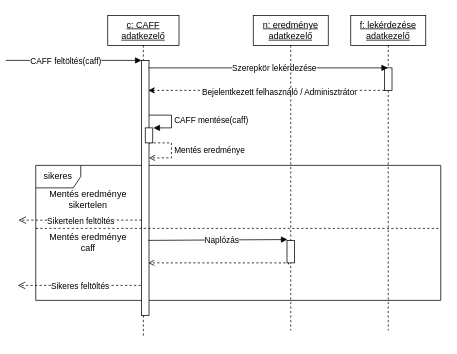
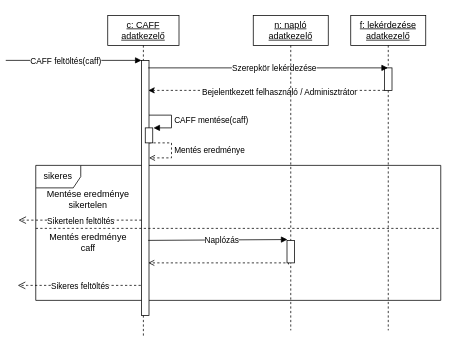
  <mxCell id="0" />
  <mxCell id="1" parent="0" />
  <mxCell id="2" value="sikeres" style="shape=umlFrame;whiteSpace=wrap;html=1;" parent="1" vertex="1"><mxGeometry x="44" y="220" width="540" height="180" as="geometry" /></mxCell>
  <mxCell id="3" value="&lt;u&gt;f: lekérdezése&lt;br&gt;adatkezelő&lt;/u&gt;" style="shape=umlLifeline;perimeter=lifelinePerimeter;whiteSpace=wrap;html=1;container=1;collapsible=0;recursiveResize=0;outlineConnect=0;" parent="1" vertex="1"><mxGeometry x="464" y="20" width="100" height="420" as="geometry" /></mxCell>
  <mxCell id="4" value="" style="html=1;points=[];perimeter=orthogonalPerimeter;" parent="3" vertex="1"><mxGeometry x="45" y="70" width="10" height="30" as="geometry" /></mxCell>
  <mxCell id="5" style="edgeStyle=orthogonalEdgeStyle;rounded=0;orthogonalLoop=1;jettySize=auto;html=1;dashed=1;exitX=0.2;exitY=1.067;exitDx=0;exitDy=0;exitPerimeter=0;endArrow=open;endFill=0;" parent="3" source="21" edge="1"><mxGeometry relative="1" as="geometry"><mxPoint x="-270" y="330" as="targetPoint" /><Array as="points"><mxPoint x="-83" y="330" /></Array><mxPoint x="45" y="330" as="sourcePoint" /></mxGeometry></mxCell>
  <mxCell id="6" style="edgeStyle=orthogonalEdgeStyle;rounded=0;orthogonalLoop=1;jettySize=auto;html=1;dashed=1;" parent="1" source="4" edge="1"><mxGeometry relative="1" as="geometry"><mxPoint x="194" y="120" as="targetPoint" /><Array as="points"><mxPoint x="194" y="120" /></Array></mxGeometry></mxCell>
  <mxCell id="7" value="Bejelentkezett felhasználó / Adminisztrátor" style="edgeLabel;html=1;align=center;verticalAlign=middle;resizable=0;points=[];" parent="6" vertex="1" connectable="0"><mxGeometry x="-0.104" y="1" relative="1" as="geometry"><mxPoint as="offset" /></mxGeometry></mxCell>
  <mxCell id="8" value="&lt;u&gt;c: CAFF&lt;br&gt;adatkezelő&lt;br&gt;&lt;/u&gt;" style="shape=umlLifeline;perimeter=lifelinePerimeter;whiteSpace=wrap;html=1;container=1;collapsible=0;recursiveResize=0;outlineConnect=0;" parent="1" vertex="1"><mxGeometry x="140" y="20" width="95" height="430" as="geometry" /></mxCell>
  <mxCell id="9" value="" style="html=1;points=[];perimeter=orthogonalPerimeter;" parent="8" vertex="1"><mxGeometry x="45" y="60" width="10" height="340" as="geometry" /></mxCell>
  <mxCell id="10" value="CAFF feltöltés(caff)" style="html=1;verticalAlign=bottom;endArrow=block;entryX=0;entryY=0;rounded=0;" parent="8" target="9" edge="1"><mxGeometry x="-0.116" y="-10" relative="1" as="geometry"><mxPoint x="-136" y="60" as="sourcePoint" /><mxPoint as="offset" /></mxGeometry></mxCell>
  <mxCell id="11" value="Mentés eredménye" style="edgeStyle=orthogonalEdgeStyle;html=1;align=left;spacingLeft=2;endArrow=open;rounded=0;entryX=1;entryY=0.192;entryDx=0;entryDy=0;entryPerimeter=0;dashed=1;endFill=0;" parent="8" edge="1"><mxGeometry relative="1" as="geometry"><mxPoint x="55" y="170" as="sourcePoint" /><Array as="points"><mxPoint x="85" y="170" /><mxPoint x="85" y="190" /></Array><mxPoint x="55" y="190.04" as="targetPoint" /></mxGeometry></mxCell>
  <mxCell id="12" value="CAFF mentése(caff)" style="edgeStyle=orthogonalEdgeStyle;html=1;align=left;spacingLeft=2;endArrow=block;rounded=0;" parent="8" edge="1"><mxGeometry x="0.042" relative="1" as="geometry"><mxPoint x="55" y="133" as="sourcePoint" /><Array as="points"><mxPoint x="85" y="133" /><mxPoint x="85" y="150" /><mxPoint x="61" y="150" /></Array><mxPoint x="61" y="150" as="targetPoint" /><mxPoint as="offset" /></mxGeometry></mxCell>
  <mxCell id="13" value="Sikertelen feltöltés" style="html=1;verticalAlign=bottom;endArrow=open;dashed=1;endSize=8;rounded=0;" parent="8" edge="1"><mxGeometry x="-0.012" y="10" relative="1" as="geometry"><mxPoint x="-119" y="273" as="targetPoint" /><mxPoint x="45" y="273.0" as="sourcePoint" /><Array as="points"><mxPoint x="-106" y="273" /></Array><mxPoint as="offset" /></mxGeometry></mxCell>
  <mxCell id="14" value="" style="html=1;points=[];perimeter=orthogonalPerimeter;" parent="8" vertex="1"><mxGeometry x="50" y="150" width="10" height="20" as="geometry" /></mxCell>
  <mxCell id="15" value="Szerepkör lekérdezése" style="html=1;verticalAlign=bottom;endArrow=block;rounded=0;" parent="1" target="3" edge="1"><mxGeometry x="0.054" y="-10" relative="1" as="geometry"><mxPoint x="194" y="90" as="sourcePoint" /><mxPoint as="offset" /><mxPoint x="359" y="90" as="targetPoint" /></mxGeometry></mxCell>
  <mxCell id="16" value="" style="line;strokeWidth=1;fillColor=none;align=left;verticalAlign=middle;spacingTop=-1;spacingLeft=3;spacingRight=3;rotatable=0;labelPosition=right;points=[];portConstraint=eastwest;dashed=1;" parent="1" vertex="1"><mxGeometry x="44" y="300" width="540" height="8" as="geometry" /></mxCell>
- <mxCell id="17" value="Mentés eredménye&lt;br&gt;sikertelen" style="text;html=1;strokeColor=none;fillColor=none;align=center;verticalAlign=middle;whiteSpace=wrap;rounded=0;dashed=1;" parent="1" vertex="1"><mxGeometry x="44" y="250" width="140" height="30" as="geometry" /></mxCell>
+ <mxCell id="17" value="Mentése eredménye&lt;br&gt;sikertelen" style="text;html=1;strokeColor=none;fillColor=none;align=center;verticalAlign=middle;whiteSpace=wrap;rounded=0;dashed=1;" parent="1" vertex="1"><mxGeometry x="44" y="250" width="140" height="30" as="geometry" /></mxCell>
  <mxCell id="18" value="Sikeres feltöltés" style="html=1;verticalAlign=bottom;endArrow=open;dashed=1;endSize=8;rounded=0;" parent="1" edge="1"><mxGeometry x="-0.012" y="10" relative="1" as="geometry"><mxPoint x="20" y="380" as="targetPoint" /><mxPoint x="184" y="380" as="sourcePoint" /><Array as="points"><mxPoint x="33" y="380" /></Array><mxPoint as="offset" /></mxGeometry></mxCell>
  <mxCell id="19" value="Mentés eredménye&lt;br&gt;caff" style="text;html=1;strokeColor=none;fillColor=none;align=center;verticalAlign=middle;whiteSpace=wrap;rounded=0;dashed=1;" parent="1" vertex="1"><mxGeometry x="44" y="308" width="140" height="30" as="geometry" /></mxCell>
- <mxCell id="20" value="&lt;u&gt;n: eredménye&lt;br&gt;adatkezelő&lt;br&gt;&lt;/u&gt;" style="shape=umlLifeline;perimeter=lifelinePerimeter;whiteSpace=wrap;html=1;container=1;collapsible=0;recursiveResize=0;outlineConnect=0;" parent="1" vertex="1"><mxGeometry x="334" y="20" width="100" height="420" as="geometry" /></mxCell>
+ <mxCell id="20" value="&lt;u&gt;n: napló&lt;br&gt;adatkezelő&lt;br&gt;&lt;/u&gt;" style="shape=umlLifeline;perimeter=lifelinePerimeter;whiteSpace=wrap;html=1;container=1;collapsible=0;recursiveResize=0;outlineConnect=0;" parent="1" vertex="1"><mxGeometry x="334" y="20" width="100" height="420" as="geometry" /></mxCell>
  <mxCell id="21" value="" style="html=1;points=[];perimeter=orthogonalPerimeter;" parent="20" vertex="1"><mxGeometry x="45" y="300" width="10" height="30" as="geometry" /></mxCell>
  <mxCell id="22" value="Naplózás" style="html=1;verticalAlign=bottom;endArrow=block;rounded=0;entryX=0.055;entryY=-0.037;entryDx=0;entryDy=0;entryPerimeter=0;" parent="1" target="21" edge="1"><mxGeometry x="0.054" y="-10" relative="1" as="geometry"><mxPoint x="194" y="320" as="sourcePoint" /><mxPoint as="offset" /><mxPoint x="374" y="320" as="targetPoint" /></mxGeometry></mxCell>
